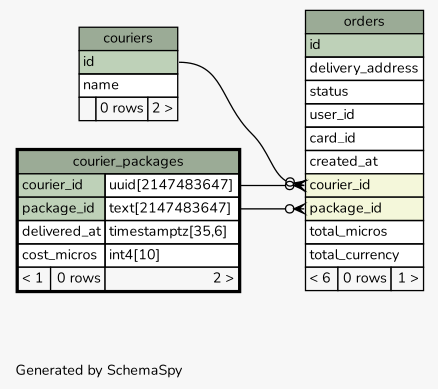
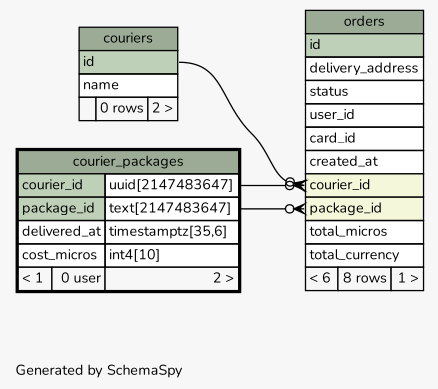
  digraph {
    bgcolor="#f7f7f7"
    fontname=Nunito
    fontsize=11
    label="\nGenerated by SchemaSpy"
    labeljust=l
    nodesep=0.18
    rankdir=RL
    ranksep=0.46
    node [fontname=Nunito fontsize=11 shape=plaintext]
    edge [arrowhead=none arrowsize=0.8 arrowtail=crowodot dir=back fontname=Nunito tailport="courier_id:w"]
-   n1 [label=<     <TABLE BORDER="2" CELLBORDER="1" CELLSPACING="0" BGCOLOR="#ffffff">       <TR><TD COLSPAN="3" BGCOLOR="#9bab96" ALIGN="CENTER">courier_packages</TD></TR>       <TR><TD PORT="courier_id" COLSPAN="2" BGCOLOR="#bed1b8" ALIGN="LEFT">courier_id</TD><TD PORT="courier_id.type" ALIGN="LEFT">uuid[2147483647]</TD></TR>       <TR><TD PORT="package_id" COLSPAN="2" BGCOLOR="#bed1b8" ALIGN="LEFT">package_id</TD><TD PORT="package_id.type" ALIGN="LEFT">text[2147483647]</TD></TR>       <TR><TD PORT="delivered_at" COLSPAN="2" ALIGN="LEFT">delivered_at</TD><TD PORT="delivered_at.type" ALIGN="LEFT">timestamptz[35,6]</TD></TR>       <TR><TD PORT="cost_micros" COLSPAN="2" ALIGN="LEFT">cost_micros</TD><TD PORT="cost_micros.type" ALIGN="LEFT">int4[10]</TD></TR>       <TR><TD ALIGN="LEFT" BGCOLOR="#f7f7f7">&lt; 1</TD><TD ALIGN="RIGHT" BGCOLOR="#f7f7f7">0 rows</TD><TD ALIGN="RIGHT" BGCOLOR="#f7f7f7">2 &gt;</TD></TR>     </TABLE>>]
+   n1 [label=<     <TABLE BORDER="2" CELLBORDER="1" CELLSPACING="0" BGCOLOR="#ffffff">       <TR><TD COLSPAN="3" BGCOLOR="#9bab96" ALIGN="CENTER">courier_packages</TD></TR>       <TR><TD PORT="courier_id" COLSPAN="2" BGCOLOR="#bed1b8" ALIGN="LEFT">courier_id</TD><TD PORT="courier_id.type" ALIGN="LEFT">uuid[2147483647]</TD></TR>       <TR><TD PORT="package_id" COLSPAN="2" BGCOLOR="#bed1b8" ALIGN="LEFT">package_id</TD><TD PORT="package_id.type" ALIGN="LEFT">text[2147483647]</TD></TR>       <TR><TD PORT="delivered_at" COLSPAN="2" ALIGN="LEFT">delivered_at</TD><TD PORT="delivered_at.type" ALIGN="LEFT">timestamptz[35,6]</TD></TR>       <TR><TD PORT="cost_micros" COLSPAN="2" ALIGN="LEFT">cost_micros</TD><TD PORT="cost_micros.type" ALIGN="LEFT">int4[10]</TD></TR>       <TR><TD ALIGN="LEFT" BGCOLOR="#f7f7f7">&lt; 1</TD><TD ALIGN="RIGHT" BGCOLOR="#f7f7f7">0 user</TD><TD ALIGN="RIGHT" BGCOLOR="#f7f7f7">2 &gt;</TD></TR>     </TABLE>>]
    n2 [label=<     <TABLE BORDER="0" CELLBORDER="1" CELLSPACING="0" BGCOLOR="#ffffff">       <TR><TD COLSPAN="3" BGCOLOR="#9bab96" ALIGN="CENTER">couriers</TD></TR>       <TR><TD PORT="id" COLSPAN="3" BGCOLOR="#bed1b8" ALIGN="LEFT">id</TD></TR>       <TR><TD PORT="name" COLSPAN="3" ALIGN="LEFT">name</TD></TR>       <TR><TD ALIGN="LEFT" BGCOLOR="#f7f7f7">  </TD><TD ALIGN="RIGHT" BGCOLOR="#f7f7f7">0 rows</TD><TD ALIGN="RIGHT" BGCOLOR="#f7f7f7">2 &gt;</TD></TR>     </TABLE>>]
-   n3 [label=<     <TABLE BORDER="0" CELLBORDER="1" CELLSPACING="0" BGCOLOR="#ffffff">       <TR><TD COLSPAN="3" BGCOLOR="#9bab96" ALIGN="CENTER">orders</TD></TR>       <TR><TD PORT="id" COLSPAN="3" BGCOLOR="#bed1b8" ALIGN="LEFT">id</TD></TR>       <TR><TD PORT="delivery_address" COLSPAN="3" ALIGN="LEFT">delivery_address</TD></TR>       <TR><TD PORT="status" COLSPAN="3" ALIGN="LEFT">status</TD></TR>       <TR><TD PORT="user_id" COLSPAN="3" ALIGN="LEFT">user_id</TD></TR>       <TR><TD PORT="card_id" COLSPAN="3" ALIGN="LEFT">card_id</TD></TR>       <TR><TD PORT="created_at" COLSPAN="3" ALIGN="LEFT">created_at</TD></TR>       <TR><TD PORT="courier_id" COLSPAN="3" BGCOLOR="#f4f7da" ALIGN="LEFT">courier_id</TD></TR>       <TR><TD PORT="package_id" COLSPAN="3" BGCOLOR="#f4f7da" ALIGN="LEFT">package_id</TD></TR>       <TR><TD PORT="total_micros" COLSPAN="3" ALIGN="LEFT">total_micros</TD></TR>       <TR><TD PORT="total_currency" COLSPAN="3" ALIGN="LEFT">total_currency</TD></TR>       <TR><TD ALIGN="LEFT" BGCOLOR="#f7f7f7">&lt; 6</TD><TD ALIGN="RIGHT" BGCOLOR="#f7f7f7">0 rows</TD><TD ALIGN="RIGHT" BGCOLOR="#f7f7f7">1 &gt;</TD></TR>     </TABLE>>]
+   n3 [label=<     <TABLE BORDER="0" CELLBORDER="1" CELLSPACING="0" BGCOLOR="#ffffff">       <TR><TD COLSPAN="3" BGCOLOR="#9bab96" ALIGN="CENTER">orders</TD></TR>       <TR><TD PORT="id" COLSPAN="3" BGCOLOR="#bed1b8" ALIGN="LEFT">id</TD></TR>       <TR><TD PORT="delivery_address" COLSPAN="3" ALIGN="LEFT">delivery_address</TD></TR>       <TR><TD PORT="status" COLSPAN="3" ALIGN="LEFT">status</TD></TR>       <TR><TD PORT="user_id" COLSPAN="3" ALIGN="LEFT">user_id</TD></TR>       <TR><TD PORT="card_id" COLSPAN="3" ALIGN="LEFT">card_id</TD></TR>       <TR><TD PORT="created_at" COLSPAN="3" ALIGN="LEFT">created_at</TD></TR>       <TR><TD PORT="courier_id" COLSPAN="3" BGCOLOR="#f4f7da" ALIGN="LEFT">courier_id</TD></TR>       <TR><TD PORT="package_id" COLSPAN="3" BGCOLOR="#f4f7da" ALIGN="LEFT">package_id</TD></TR>       <TR><TD PORT="total_micros" COLSPAN="3" ALIGN="LEFT">total_micros</TD></TR>       <TR><TD PORT="total_currency" COLSPAN="3" ALIGN="LEFT">total_currency</TD></TR>       <TR><TD ALIGN="LEFT" BGCOLOR="#f7f7f7">&lt; 6</TD><TD ALIGN="RIGHT" BGCOLOR="#f7f7f7">8 rows</TD><TD ALIGN="RIGHT" BGCOLOR="#f7f7f7">1 &gt;</TD></TR>     </TABLE>>]
    n3 -> n1 [headport="courier_id.type:e"]
    n3 -> n1 [headport="package_id.type:e" tailport="package_id:w"]
    n3 -> n2 [headport="id:e"]
  }
